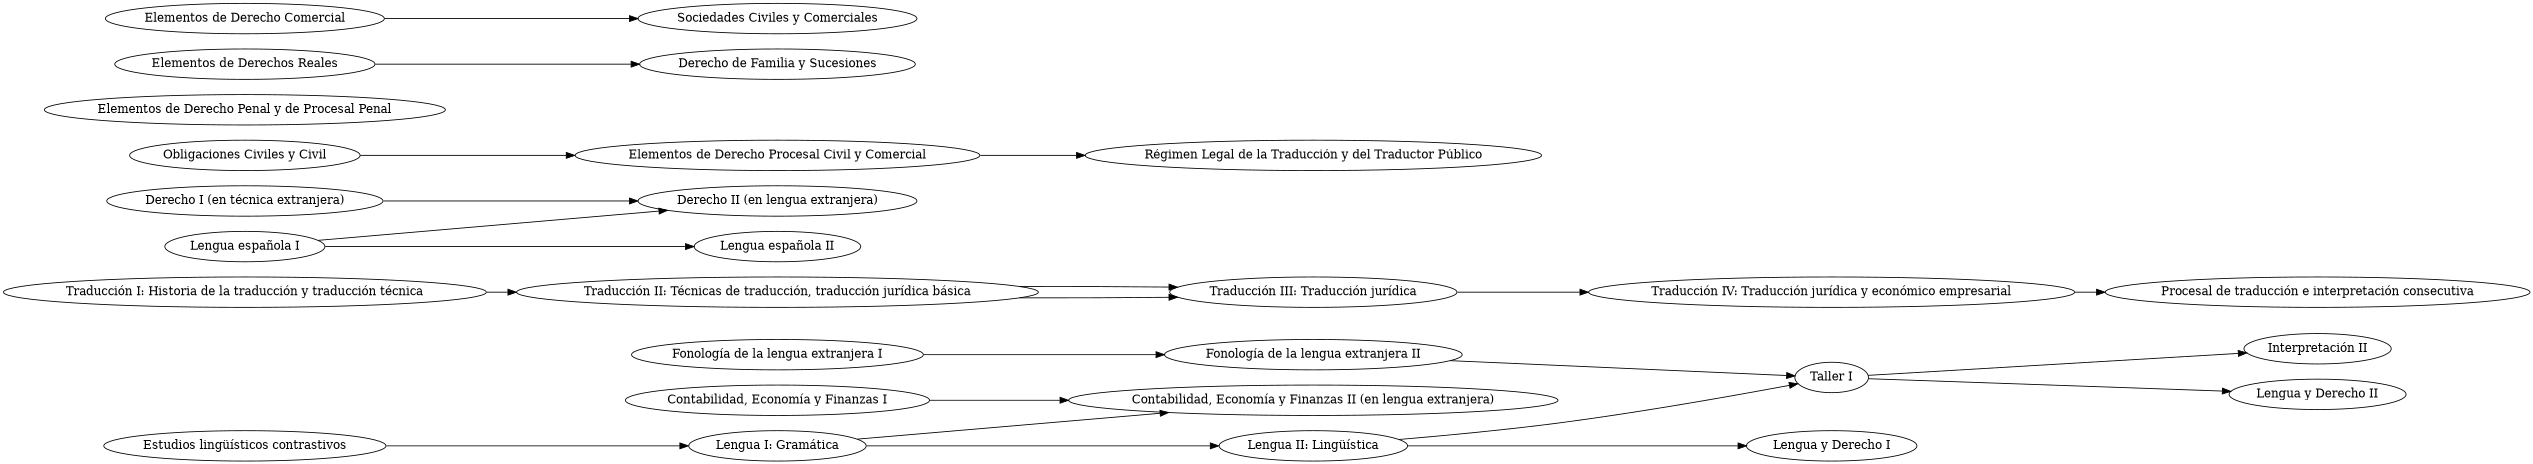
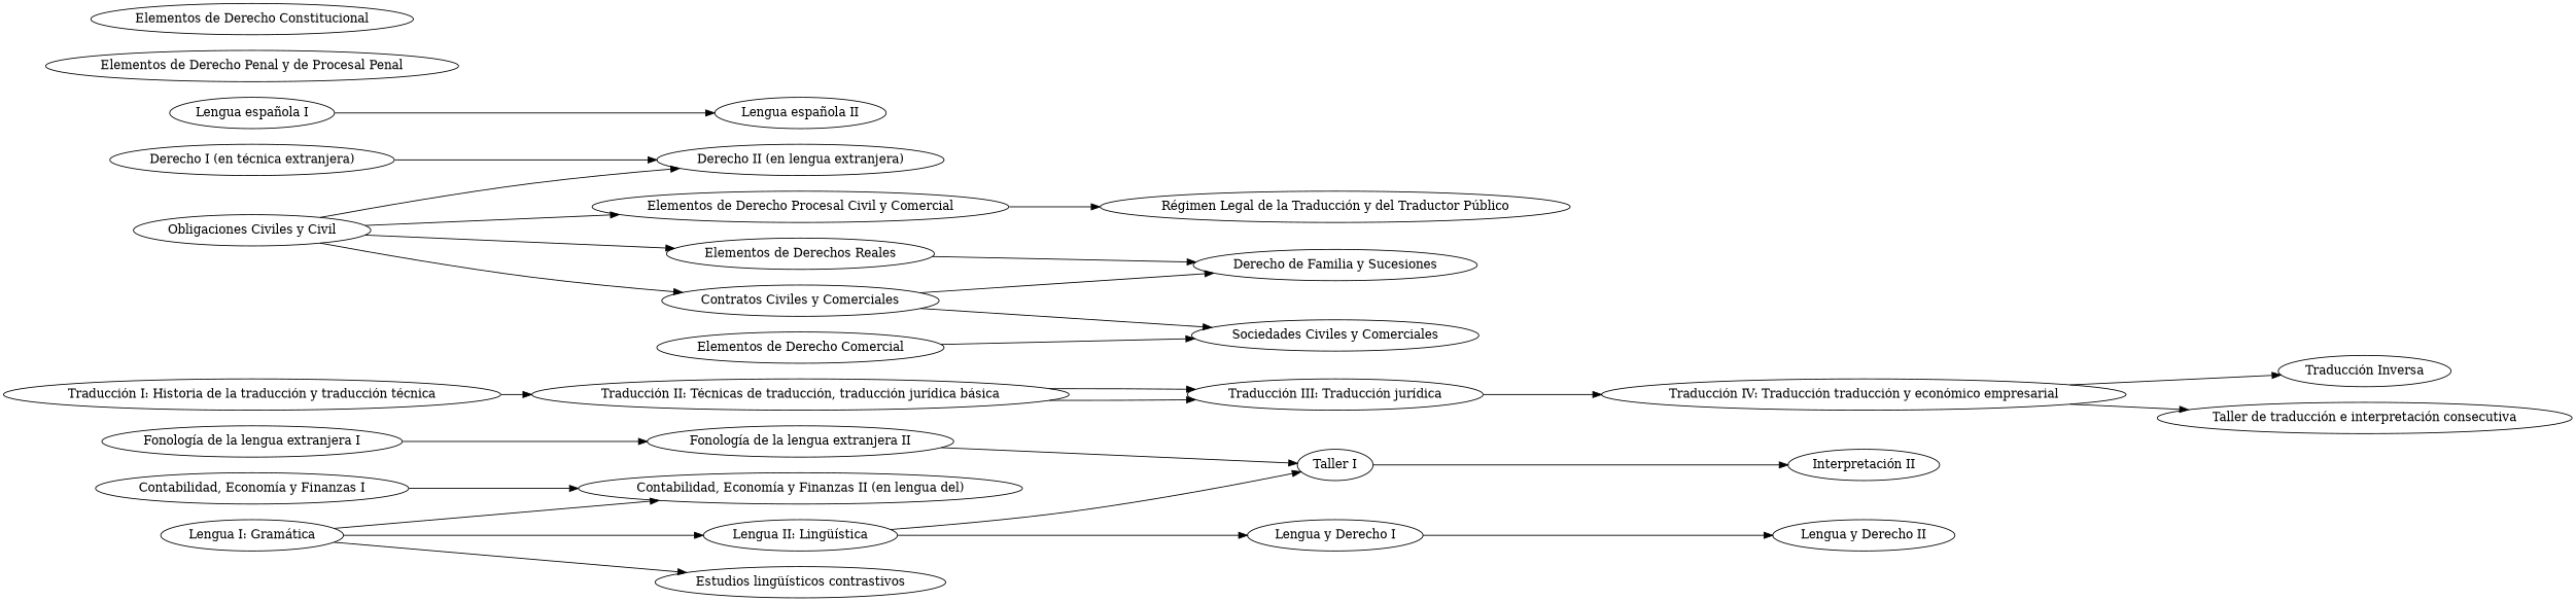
  digraph {
    rankdir=LR
    n1 [label="Fonología de la lengua extranjera I"]
    n2 [label="Fonología de la lengua extranjera II"]
    n3 [label="Taller I"]
    n4 [label="Contabilidad, Economía y Finanzas I"]
-   n5 [label="Contabilidad, Economía y Finanzas II (en lengua extranjera)"]
+   n5 [label="Contabilidad, Economía y Finanzas II (en lengua del)"]
    n6 [label="Lengua I: Gramática"]
    n7 [label="Lengua II: Lingüística"]
    n8 [label="Estudios lingüísticos contrastivos"]
    n9 [label="Lengua y Derecho I"]
    n10 [label="Traducción I: Historia de la traducción y traducción técnica"]
    n11 [label="Traducción II: Técnicas de traducción, traducción jurídica básica"]
    n12 [label="Traducción III: Traducción jurídica"]
    n13 [label="Derecho I (en técnica extranjera)"]
    n14 [label="Derecho II (en lengua extranjera)"]
    n15 [label="Lengua española I"]
    n16 [label="Lengua española II"]
    n17 [label="Interpretación II"]
-   n18 [label="Traducción IV: Traducción jurídica y económico empresarial"]
+   n18 [label="Traducción IV: Traducción traducción y económico empresarial"]
    n19 [label="Lengua y Derecho II"]
-   n21 [label="Procesal de traducción e interpretación consecutiva"]
+   n20 [label="Traducción Inversa"]
+   n21 [label="Taller de traducción e interpretación consecutiva"]
    n22 [label="Régimen Legal de la Traducción y del Traductor Público"]
    n23 [label="Elementos de Derecho Penal y de Procesal Penal"]
    n24 [label="Obligaciones Civiles y Civil"]
    n25 [label="Elementos de Derecho Procesal Civil y Comercial"]
    n26 [label="Elementos de Derechos Reales"]
+   n27 [label="Contratos Civiles y Comerciales"]
    n28 [label="Elementos de Derecho Comercial"]
    n29 [label="Sociedades Civiles y Comerciales"]
+   n30 [label="Elementos de Derecho Constitucional"]
    n31 [label="Derecho de Familia y Sucesiones"]
    n1 -> n2
    n2 -> n3
    n3 -> n17
    n4 -> n5
    n6 -> n5
    n6 -> n7
-   n8 -> n6
+   n6 -> n8
    n7 -> n3
    n7 -> n9
-   n3 -> n19
+   n9 -> n19
    n10 -> n11
    n11 -> n12
    n11 -> n12
    n12 -> n18
    n13 -> n14
    n15 -> n16
+   n18 -> n20
    n18 -> n21
-   n15 -> n14
+   n24 -> n14
    n24 -> n25
+   n24 -> n26
+   n24 -> n27
    n25 -> n22
    n26 -> n31
+   n27 -> n29
+   n27 -> n31
    n28 -> n29
  }
